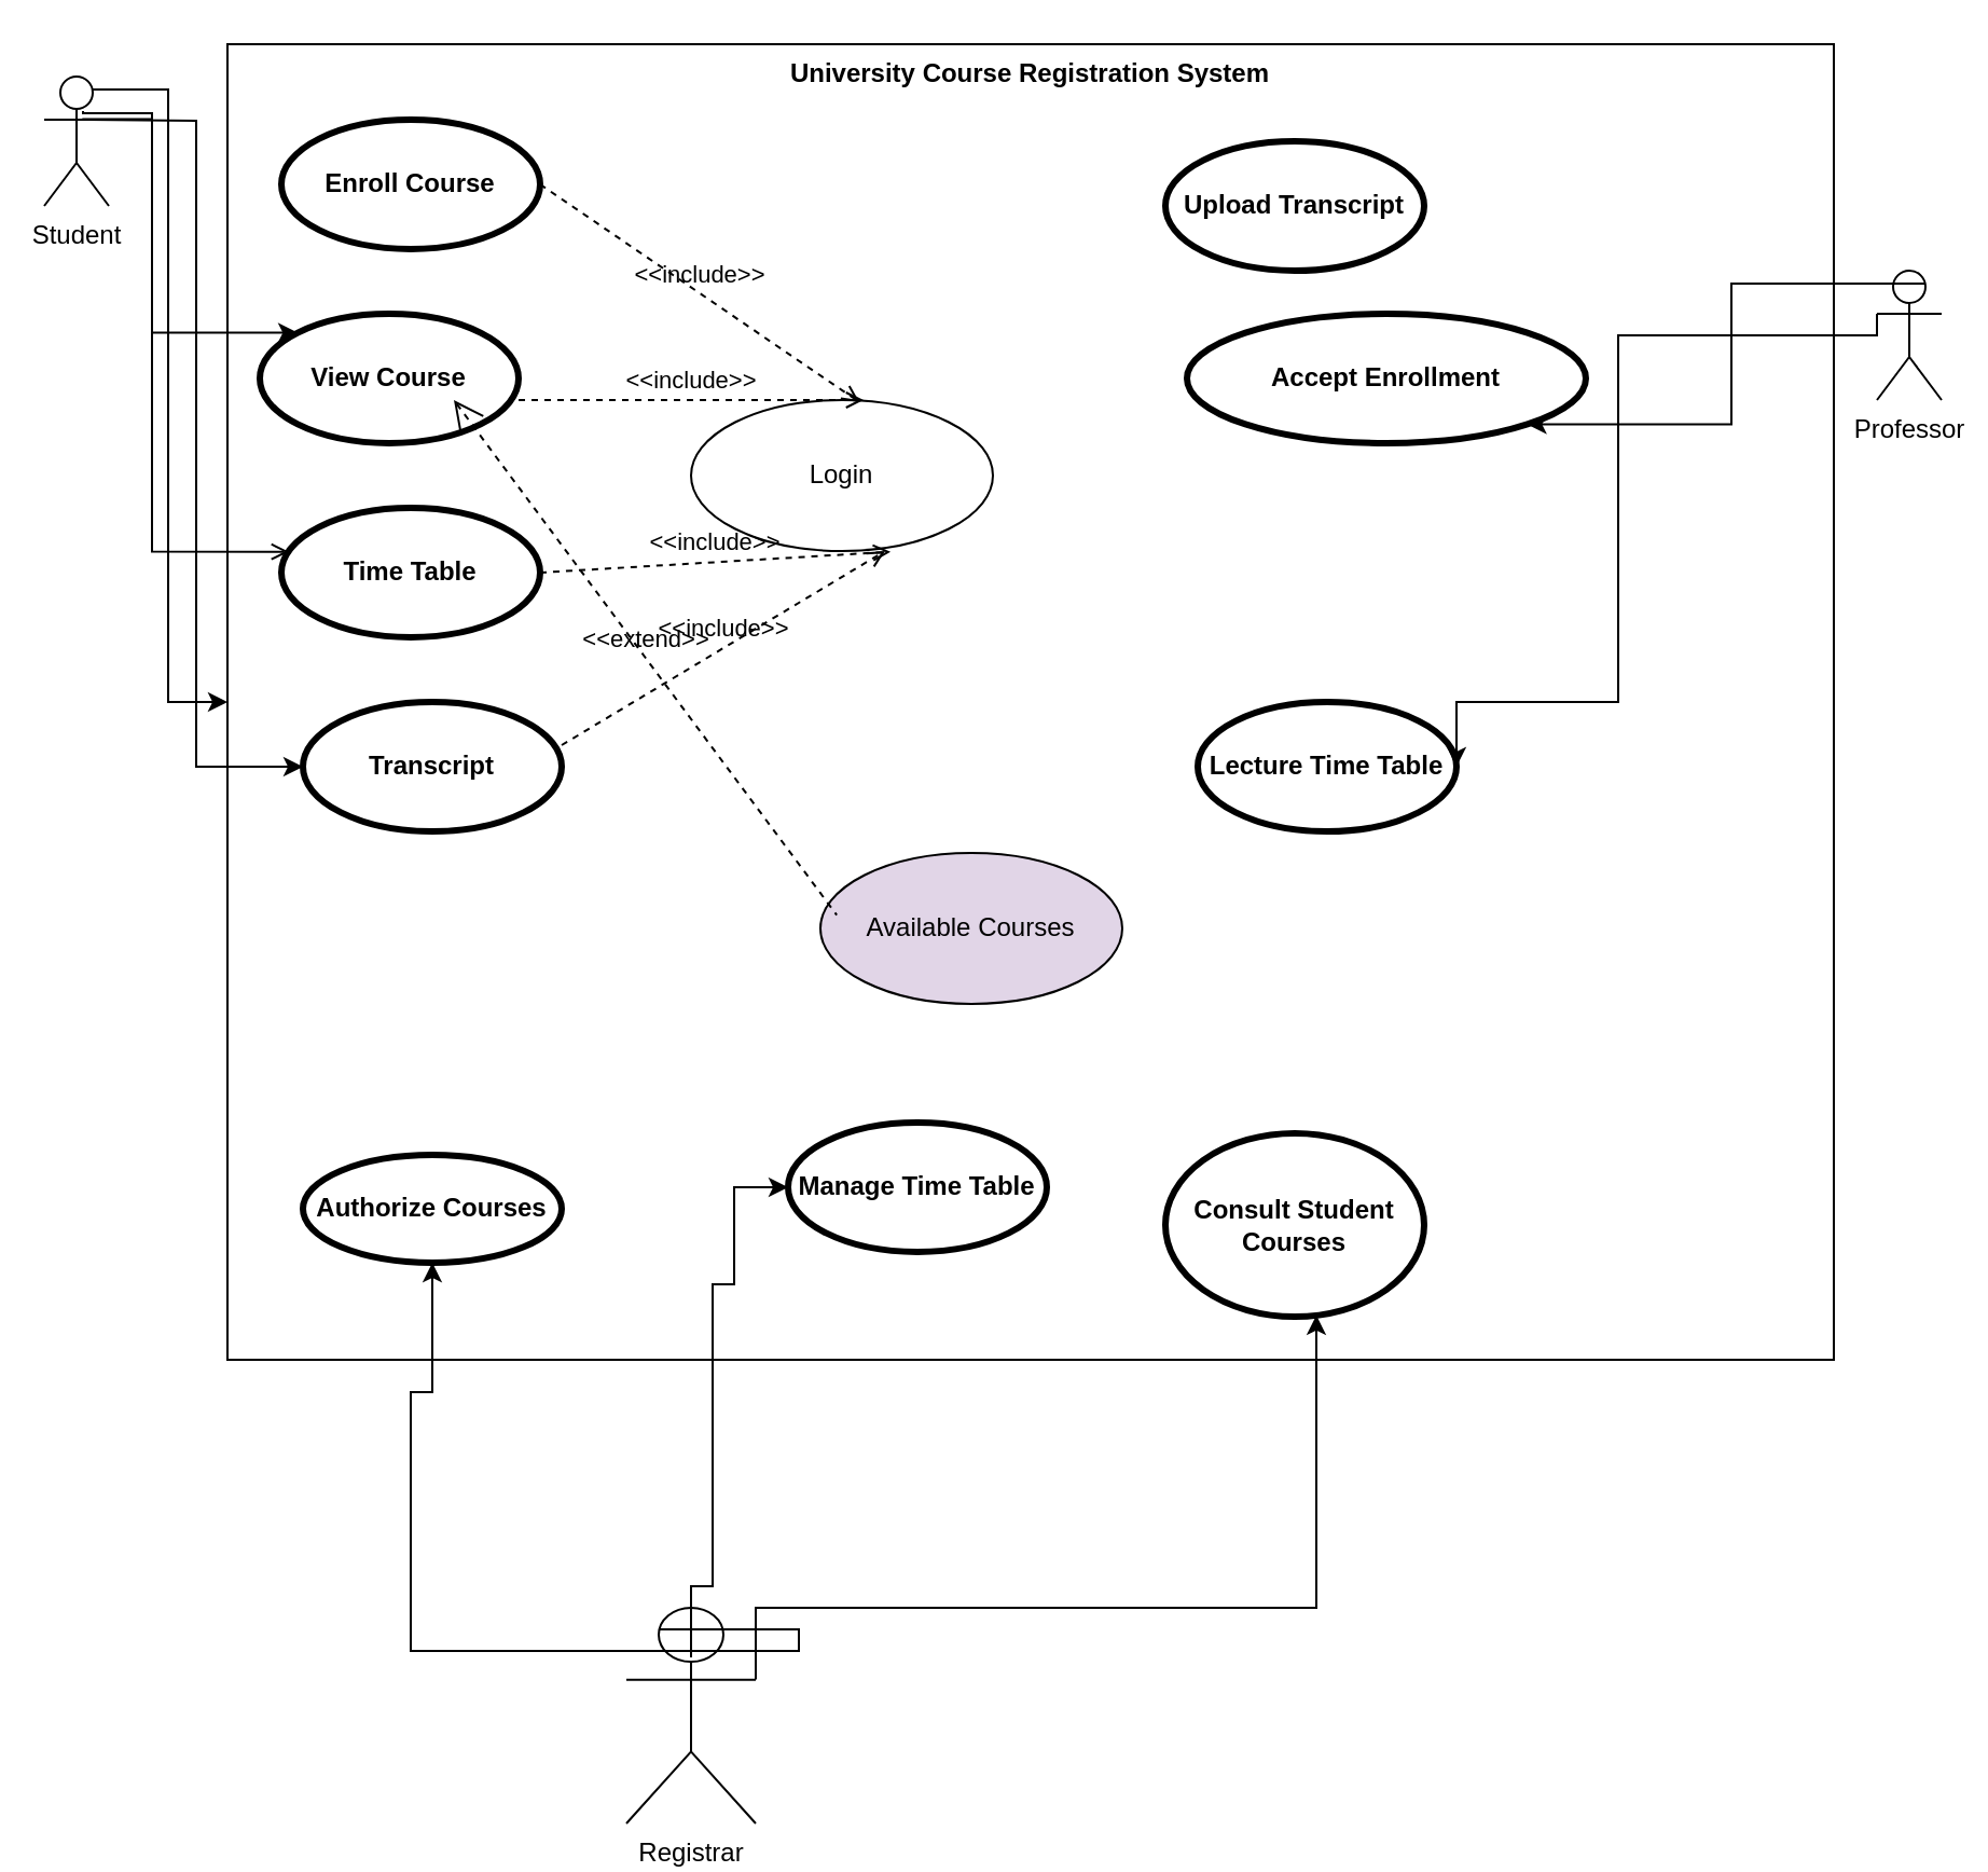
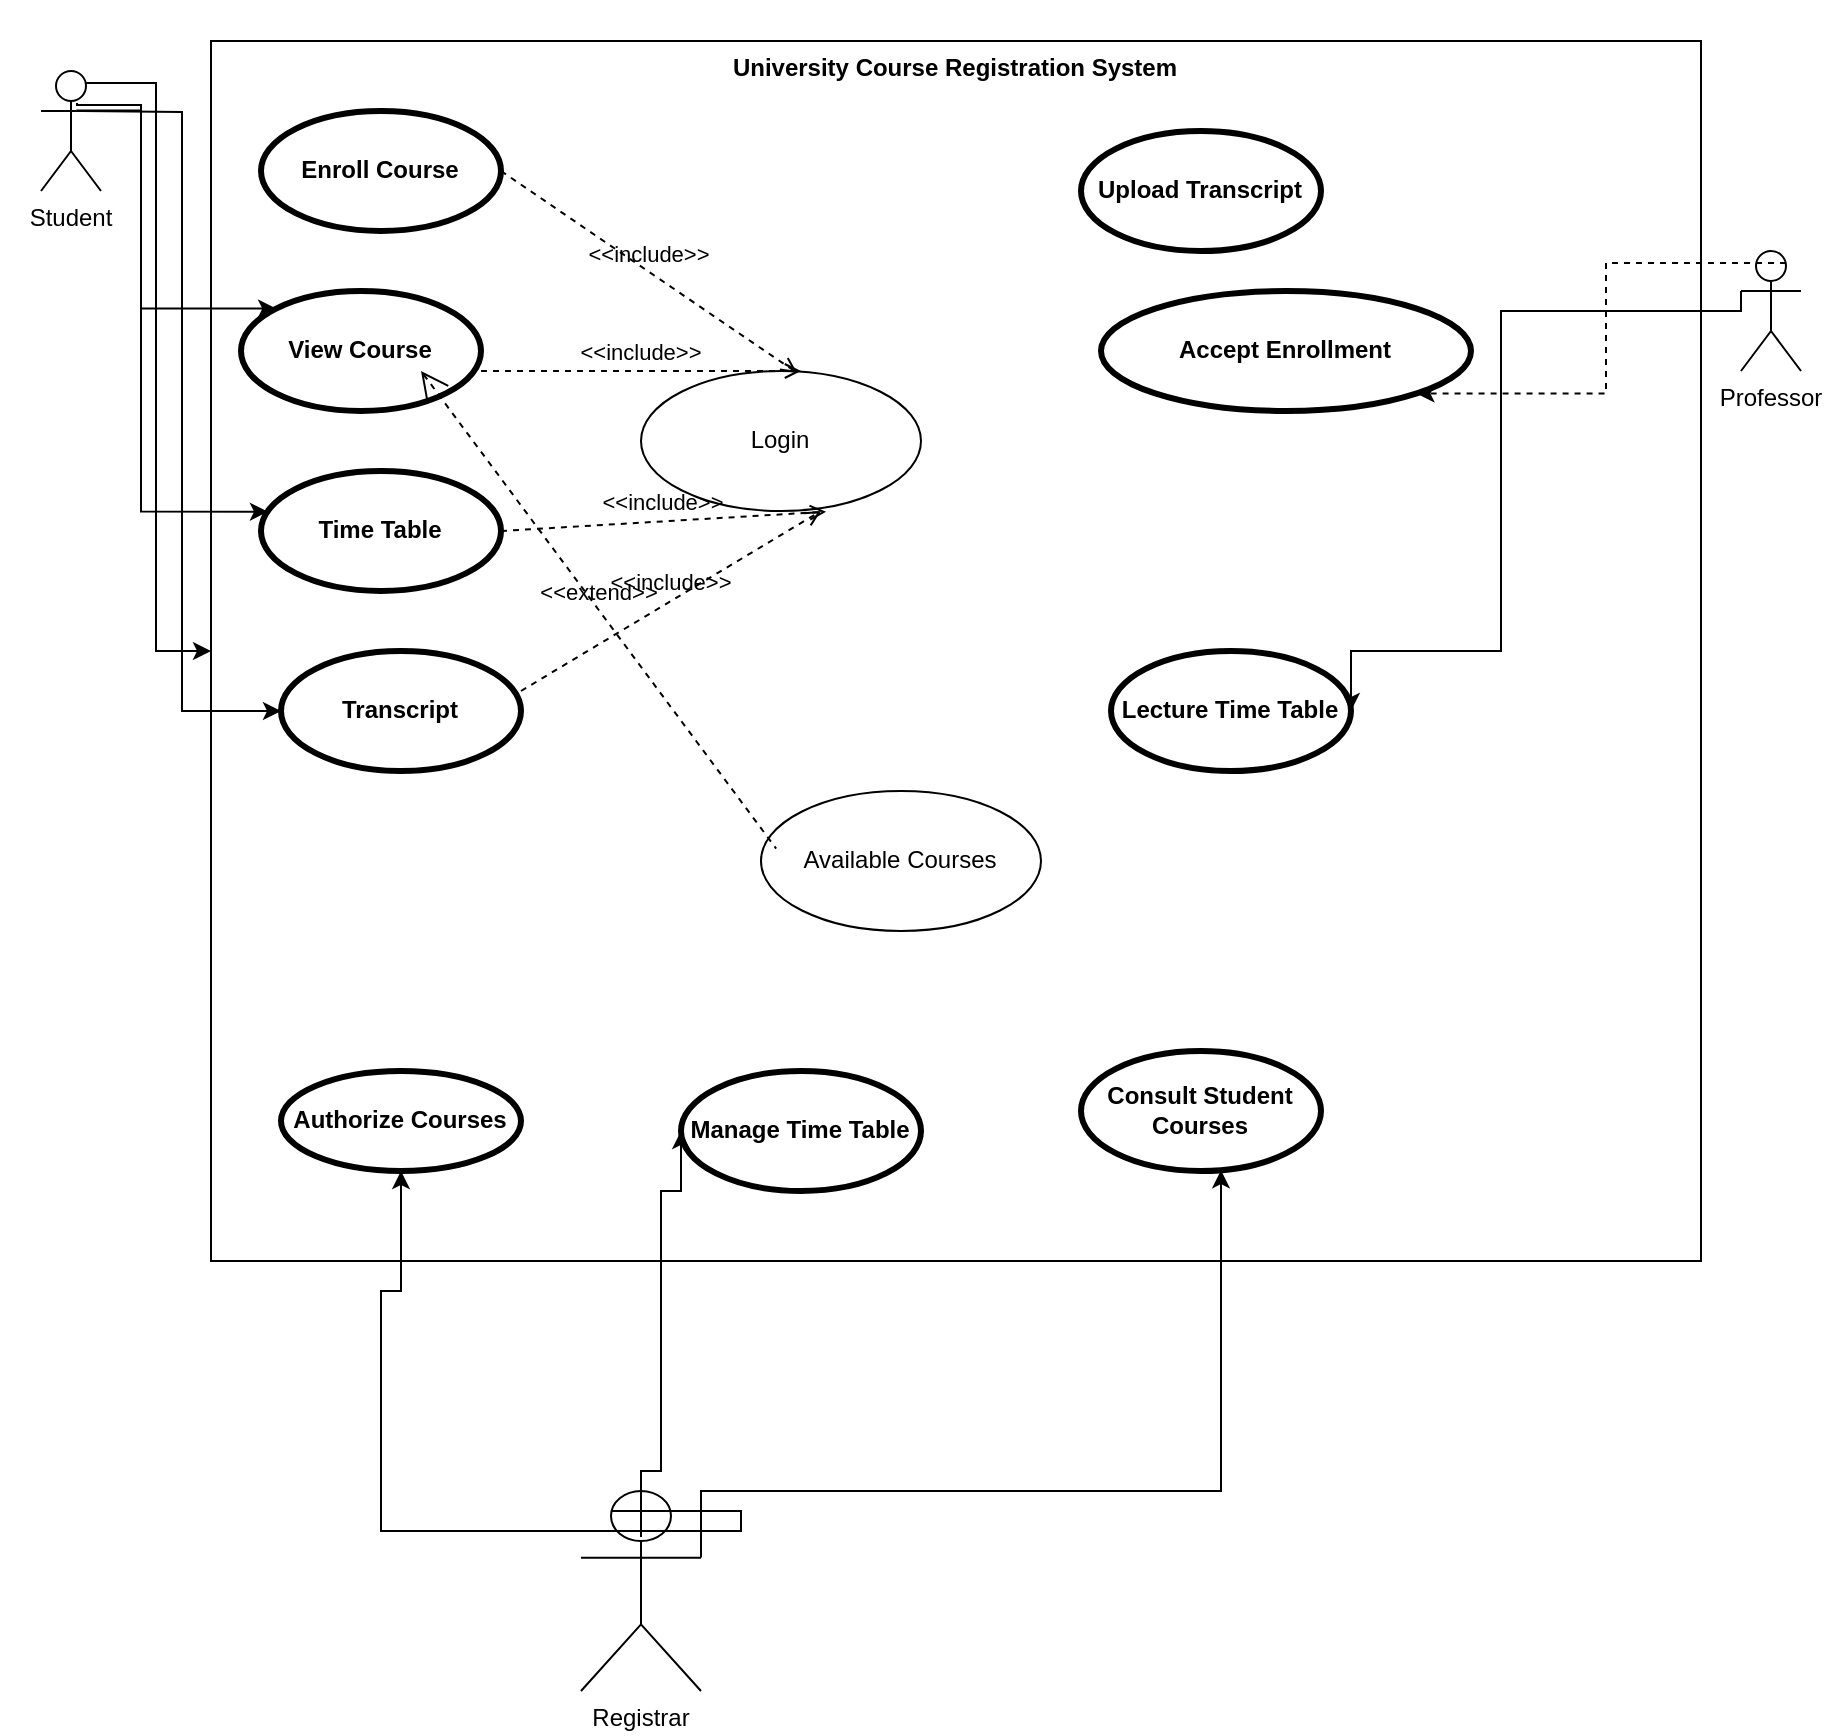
  <mxCell id="0" />
  <mxCell id="1" parent="0" />
  <mxCell id="2" value="Student" style="shape=umlActor;html=1;verticalLabelPosition=bottom;verticalAlign=top;align=center;" vertex="1" parent="1"><mxGeometry x="20" y="35" width="30" height="60" as="geometry" /></mxCell>
  <mxCell id="3" value="Professor" style="shape=umlActor;html=1;verticalLabelPosition=bottom;verticalAlign=top;align=center;" vertex="1" parent="1"><mxGeometry x="870" y="125" width="30" height="60" as="geometry" /></mxCell>
  <mxCell id="4" value="Registrar" style="shape=umlActor;html=1;verticalLabelPosition=bottom;verticalAlign=top;align=center;" vertex="1" parent="1"><mxGeometry x="290" y="745" width="60" height="100" as="geometry" /></mxCell>
  <mxCell id="5" value="University Course Registration System" style="shape=rect;html=1;verticalAlign=top;fontStyle=1;whiteSpace=wrap;align=center;" vertex="1" parent="1"><mxGeometry x="105" y="20" width="745" height="610" as="geometry" /></mxCell>
  <mxCell id="6" value="Enroll Course" style="shape=ellipse;html=1;strokeWidth=3;fontStyle=1;whiteSpace=wrap;align=center;perimeter=ellipsePerimeter;" vertex="1" parent="1"><mxGeometry x="130" y="55" width="120" height="60" as="geometry" /></mxCell>
  <mxCell id="7" value="View Course" style="shape=ellipse;html=1;strokeWidth=3;fontStyle=1;whiteSpace=wrap;align=center;perimeter=ellipsePerimeter;" vertex="1" parent="1"><mxGeometry x="120" y="145" width="120" height="60" as="geometry" /></mxCell>
  <mxCell id="8" value="Time Table" style="shape=ellipse;html=1;strokeWidth=3;fontStyle=1;whiteSpace=wrap;align=center;perimeter=ellipsePerimeter;" vertex="1" parent="1"><mxGeometry x="130" y="235" width="120" height="60" as="geometry" /></mxCell>
  <mxCell id="9" value="Upload Transcript" style="shape=ellipse;html=1;strokeWidth=3;fontStyle=1;whiteSpace=wrap;align=center;perimeter=ellipsePerimeter;" vertex="1" parent="1"><mxGeometry x="540" y="65" width="120" height="60" as="geometry" /></mxCell>
  <mxCell id="10" value="Accept Enrollment" style="shape=ellipse;html=1;strokeWidth=3;fontStyle=1;whiteSpace=wrap;align=center;perimeter=ellipsePerimeter;" vertex="1" parent="1"><mxGeometry x="550" y="145" width="185" height="60" as="geometry" /></mxCell>
  <mxCell id="11" value="Lecture Time Table" style="shape=ellipse;html=1;strokeWidth=3;fontStyle=1;whiteSpace=wrap;align=center;perimeter=ellipsePerimeter;" vertex="1" parent="1"><mxGeometry x="555" y="325" width="120" height="60" as="geometry" /></mxCell>
  <mxCell id="12" value="Transcript" style="shape=ellipse;html=1;strokeWidth=3;fontStyle=1;whiteSpace=wrap;align=center;perimeter=ellipsePerimeter;" vertex="1" parent="1"><mxGeometry x="140" y="325" width="120" height="60" as="geometry" /></mxCell>
  <mxCell id="13" style="edgeStyle=orthogonalEdgeStyle;rounded=0;orthogonalLoop=1;jettySize=auto;html=1;exitX=0.25;exitY=0.1;exitDx=0;exitDy=0;exitPerimeter=0;entryX=0;entryY=0;entryDx=0;entryDy=0;" edge="1" parent="1" target="7"><mxGeometry relative="1" as="geometry"><mxPoint x="38" y="51" as="sourcePoint" /><mxPoint x="140" y="95" as="targetPoint" /><Array as="points"><mxPoint x="70" y="52" /><mxPoint x="70" y="154" /></Array></mxGeometry></mxCell>
  <mxCell id="14" style="edgeStyle=orthogonalEdgeStyle;rounded=0;orthogonalLoop=1;jettySize=auto;html=1;exitX=0.75;exitY=0.1;exitDx=0;exitDy=0;exitPerimeter=0;" edge="1" parent="1" source="2" target="5"><mxGeometry relative="1" as="geometry"><mxPoint x="48" y="61" as="sourcePoint" /><mxPoint x="150" y="105" as="targetPoint" /></mxGeometry></mxCell>
- <mxCell id="15" style="edgeStyle=orthogonalEdgeStyle;rounded=0;orthogonalLoop=1;jettySize=auto;html=1;exitX=0.589;exitY=0.329;exitDx=0;exitDy=0;exitPerimeter=0;entryX=0.029;entryY=0.339;entryDx=0;entryDy=0;entryPerimeter=0;endArrow=open;" edge="1" parent="1" source="2" target="8"><mxGeometry relative="1" as="geometry"><mxPoint x="58" y="71" as="sourcePoint" /><mxPoint x="160" y="115" as="targetPoint" /><Array as="points"><mxPoint x="70" y="55" /><mxPoint x="70" y="255" /></Array></mxGeometry></mxCell>
+ <mxCell id="15" style="edgeStyle=orthogonalEdgeStyle;rounded=0;orthogonalLoop=1;jettySize=auto;html=1;exitX=0.589;exitY=0.329;exitDx=0;exitDy=0;exitPerimeter=0;entryX=0.029;entryY=0.339;entryDx=0;entryDy=0;entryPerimeter=0;" edge="1" parent="1" source="2" target="8"><mxGeometry relative="1" as="geometry"><mxPoint x="58" y="71" as="sourcePoint" /><mxPoint x="160" y="115" as="targetPoint" /><Array as="points"><mxPoint x="70" y="55" /><mxPoint x="70" y="255" /></Array></mxGeometry></mxCell>
  <mxCell id="16" style="edgeStyle=orthogonalEdgeStyle;rounded=0;orthogonalLoop=1;jettySize=auto;html=1;entryX=0;entryY=0.5;entryDx=0;entryDy=0;" edge="1" parent="1" target="12"><mxGeometry relative="1" as="geometry"><mxPoint x="40" y="55" as="sourcePoint" /><mxPoint x="170" y="125" as="targetPoint" /></mxGeometry></mxCell>
  <mxCell id="17" value="Login" style="ellipse;whiteSpace=wrap;html=1;" vertex="1" parent="1"><mxGeometry x="320" y="185" width="140" height="70" as="geometry" /></mxCell>
  <mxCell id="18" value="&amp;lt;&amp;lt;include&amp;gt;&amp;gt;" style="edgeStyle=none;html=1;endArrow=open;verticalAlign=bottom;dashed=1;labelBackgroundColor=none;rounded=0;entryX=0.558;entryY=0.014;entryDx=0;entryDy=0;entryPerimeter=0;" edge="1" parent="1" target="17"><mxGeometry width="160" relative="1" as="geometry"><mxPoint x="250" y="85" as="sourcePoint" /><mxPoint x="410" y="85" as="targetPoint" /></mxGeometry></mxCell>
  <mxCell id="19" value="&amp;lt;&amp;lt;include&amp;gt;&amp;gt;" style="edgeStyle=none;html=1;endArrow=open;verticalAlign=bottom;dashed=1;labelBackgroundColor=none;rounded=0;" edge="1" parent="1"><mxGeometry width="160" relative="1" as="geometry"><mxPoint x="240" y="185" as="sourcePoint" /><mxPoint x="400" y="185" as="targetPoint" /></mxGeometry></mxCell>
  <mxCell id="20" value="&amp;lt;&amp;lt;include&amp;gt;&amp;gt;" style="edgeStyle=none;html=1;endArrow=open;verticalAlign=bottom;dashed=1;labelBackgroundColor=none;rounded=0;entryX=0.661;entryY=1.005;entryDx=0;entryDy=0;entryPerimeter=0;" edge="1" parent="1" target="17"><mxGeometry width="160" relative="1" as="geometry"><mxPoint x="250" y="265" as="sourcePoint" /><mxPoint x="410" y="265" as="targetPoint" /></mxGeometry></mxCell>
  <mxCell id="21" value="&amp;lt;&amp;lt;include&amp;gt;&amp;gt;" style="edgeStyle=none;html=1;endArrow=open;verticalAlign=bottom;dashed=1;labelBackgroundColor=none;rounded=0;" edge="1" parent="1"><mxGeometry width="160" relative="1" as="geometry"><mxPoint x="260" y="345" as="sourcePoint" /><mxPoint x="410" y="255" as="targetPoint" /></mxGeometry></mxCell>
- <mxCell id="22" style="edgeStyle=orthogonalEdgeStyle;rounded=0;orthogonalLoop=1;jettySize=auto;html=1;entryX=1;entryY=1;entryDx=0;entryDy=0;exitX=0.75;exitY=0.1;exitDx=0;exitDy=0;exitPerimeter=0;" edge="1" parent="1" source="3" target="10"><mxGeometry relative="1" as="geometry"><mxPoint x="780" y="145" as="sourcePoint" /><mxPoint x="787" y="339" as="targetPoint" /></mxGeometry></mxCell>
+ <mxCell id="22" style="edgeStyle=orthogonalEdgeStyle;rounded=0;orthogonalLoop=1;jettySize=auto;html=1;entryX=1;entryY=1;entryDx=0;entryDy=0;exitX=0.75;exitY=0.1;exitDx=0;exitDy=0;exitPerimeter=0;dashed=1;" edge="1" parent="1" source="3" target="10"><mxGeometry relative="1" as="geometry"><mxPoint x="780" y="145" as="sourcePoint" /><mxPoint x="787" y="339" as="targetPoint" /></mxGeometry></mxCell>
  <mxCell id="23" style="edgeStyle=orthogonalEdgeStyle;rounded=0;orthogonalLoop=1;jettySize=auto;html=1;exitX=0;exitY=0.333;exitDx=0;exitDy=0;exitPerimeter=0;entryX=1;entryY=0.5;entryDx=0;entryDy=0;" edge="1" parent="1" source="3" target="11"><mxGeometry relative="1" as="geometry"><mxPoint x="730" y="325" as="sourcePoint" /><mxPoint x="817" y="369" as="targetPoint" /><Array as="points"><mxPoint x="750" y="155" /><mxPoint x="750" y="325" /></Array></mxGeometry></mxCell>
  <mxCell id="24" value="Authorize Courses" style="shape=ellipse;html=1;strokeWidth=3;fontStyle=1;whiteSpace=wrap;align=center;perimeter=ellipsePerimeter;" vertex="1" parent="1"><mxGeometry x="140" y="535" width="120" height="50" as="geometry" /></mxCell>
- <mxCell id="25" value="Manage Time Table" style="shape=ellipse;html=1;strokeWidth=3;fontStyle=1;whiteSpace=wrap;align=center;perimeter=ellipsePerimeter;" vertex="1" parent="1"><mxGeometry x="365" y="520" width="120" height="60" as="geometry" /></mxCell>
- <mxCell id="26" value="Consult Student Courses" style="shape=ellipse;html=1;strokeWidth=3;fontStyle=1;whiteSpace=wrap;align=center;perimeter=ellipsePerimeter;" vertex="1" parent="1"><mxGeometry x="540" y="525" width="120" height="85" as="geometry" /></mxCell>
+ <mxCell id="25" value="Manage Time Table" style="shape=ellipse;html=1;strokeWidth=3;fontStyle=1;whiteSpace=wrap;align=center;perimeter=ellipsePerimeter;" vertex="1" parent="1"><mxGeometry x="340" y="535" width="120" height="60" as="geometry" /></mxCell>
+ <mxCell id="26" value="Consult Student Courses" style="shape=ellipse;html=1;strokeWidth=3;fontStyle=1;whiteSpace=wrap;align=center;perimeter=ellipsePerimeter;" vertex="1" parent="1"><mxGeometry x="540" y="525" width="120" height="60" as="geometry" /></mxCell>
  <mxCell id="27" style="edgeStyle=orthogonalEdgeStyle;rounded=0;orthogonalLoop=1;jettySize=auto;html=1;exitX=1;exitY=0.333;exitDx=0;exitDy=0;exitPerimeter=0;" edge="1" parent="1" source="4" target="26"><mxGeometry relative="1" as="geometry"><mxPoint x="600" y="745" as="sourcePoint" /><mxPoint x="500" y="915" as="targetPoint" /><Array as="points"><mxPoint x="350" y="745" /><mxPoint x="610" y="745" /></Array></mxGeometry></mxCell>
  <mxCell id="28" style="edgeStyle=orthogonalEdgeStyle;rounded=0;orthogonalLoop=1;jettySize=auto;html=1;exitX=1;exitY=0.333;exitDx=0;exitDy=0;exitPerimeter=0;entryX=0;entryY=0.5;entryDx=0;entryDy=0;" edge="1" parent="1" target="25"><mxGeometry relative="1" as="geometry"><mxPoint x="320" y="768" as="sourcePoint" /><mxPoint x="370" y="485" as="targetPoint" /><Array as="points"><mxPoint x="320" y="735" /><mxPoint x="330" y="735" /><mxPoint x="330" y="595" /><mxPoint x="340" y="595" /></Array></mxGeometry></mxCell>
  <mxCell id="29" style="edgeStyle=orthogonalEdgeStyle;rounded=0;orthogonalLoop=1;jettySize=auto;html=1;exitX=0.25;exitY=0.1;exitDx=0;exitDy=0;exitPerimeter=0;entryX=0.5;entryY=1;entryDx=0;entryDy=0;" edge="1" parent="1" source="4" target="24"><mxGeometry relative="1" as="geometry"><mxPoint x="370" y="798" as="sourcePoint" /><mxPoint x="630" y="535" as="targetPoint" /><Array as="points"><mxPoint x="370" y="755" /><mxPoint x="370" y="765" /><mxPoint x="190" y="765" /><mxPoint x="190" y="645" /><mxPoint x="200" y="645" /></Array></mxGeometry></mxCell>
- <mxCell id="30" value="Available Courses" style="ellipse;whiteSpace=wrap;html=1;fillColor=#e1d5e7;" vertex="1" parent="1"><mxGeometry x="380" y="395" width="140" height="70" as="geometry" /></mxCell>
+ <mxCell id="30" value="Available Courses" style="ellipse;whiteSpace=wrap;html=1;" vertex="1" parent="1"><mxGeometry x="380" y="395" width="140" height="70" as="geometry" /></mxCell>
  <mxCell id="31" value="&amp;lt;&amp;lt;extend&amp;gt;&amp;gt;" style="edgeStyle=none;html=1;startArrow=open;endArrow=none;startSize=12;verticalAlign=bottom;dashed=1;labelBackgroundColor=none;rounded=0;" edge="1" parent="1"><mxGeometry width="160" relative="1" as="geometry"><mxPoint x="210" y="185" as="sourcePoint" /><mxPoint x="387.57" y="423.79" as="targetPoint" /></mxGeometry></mxCell>
